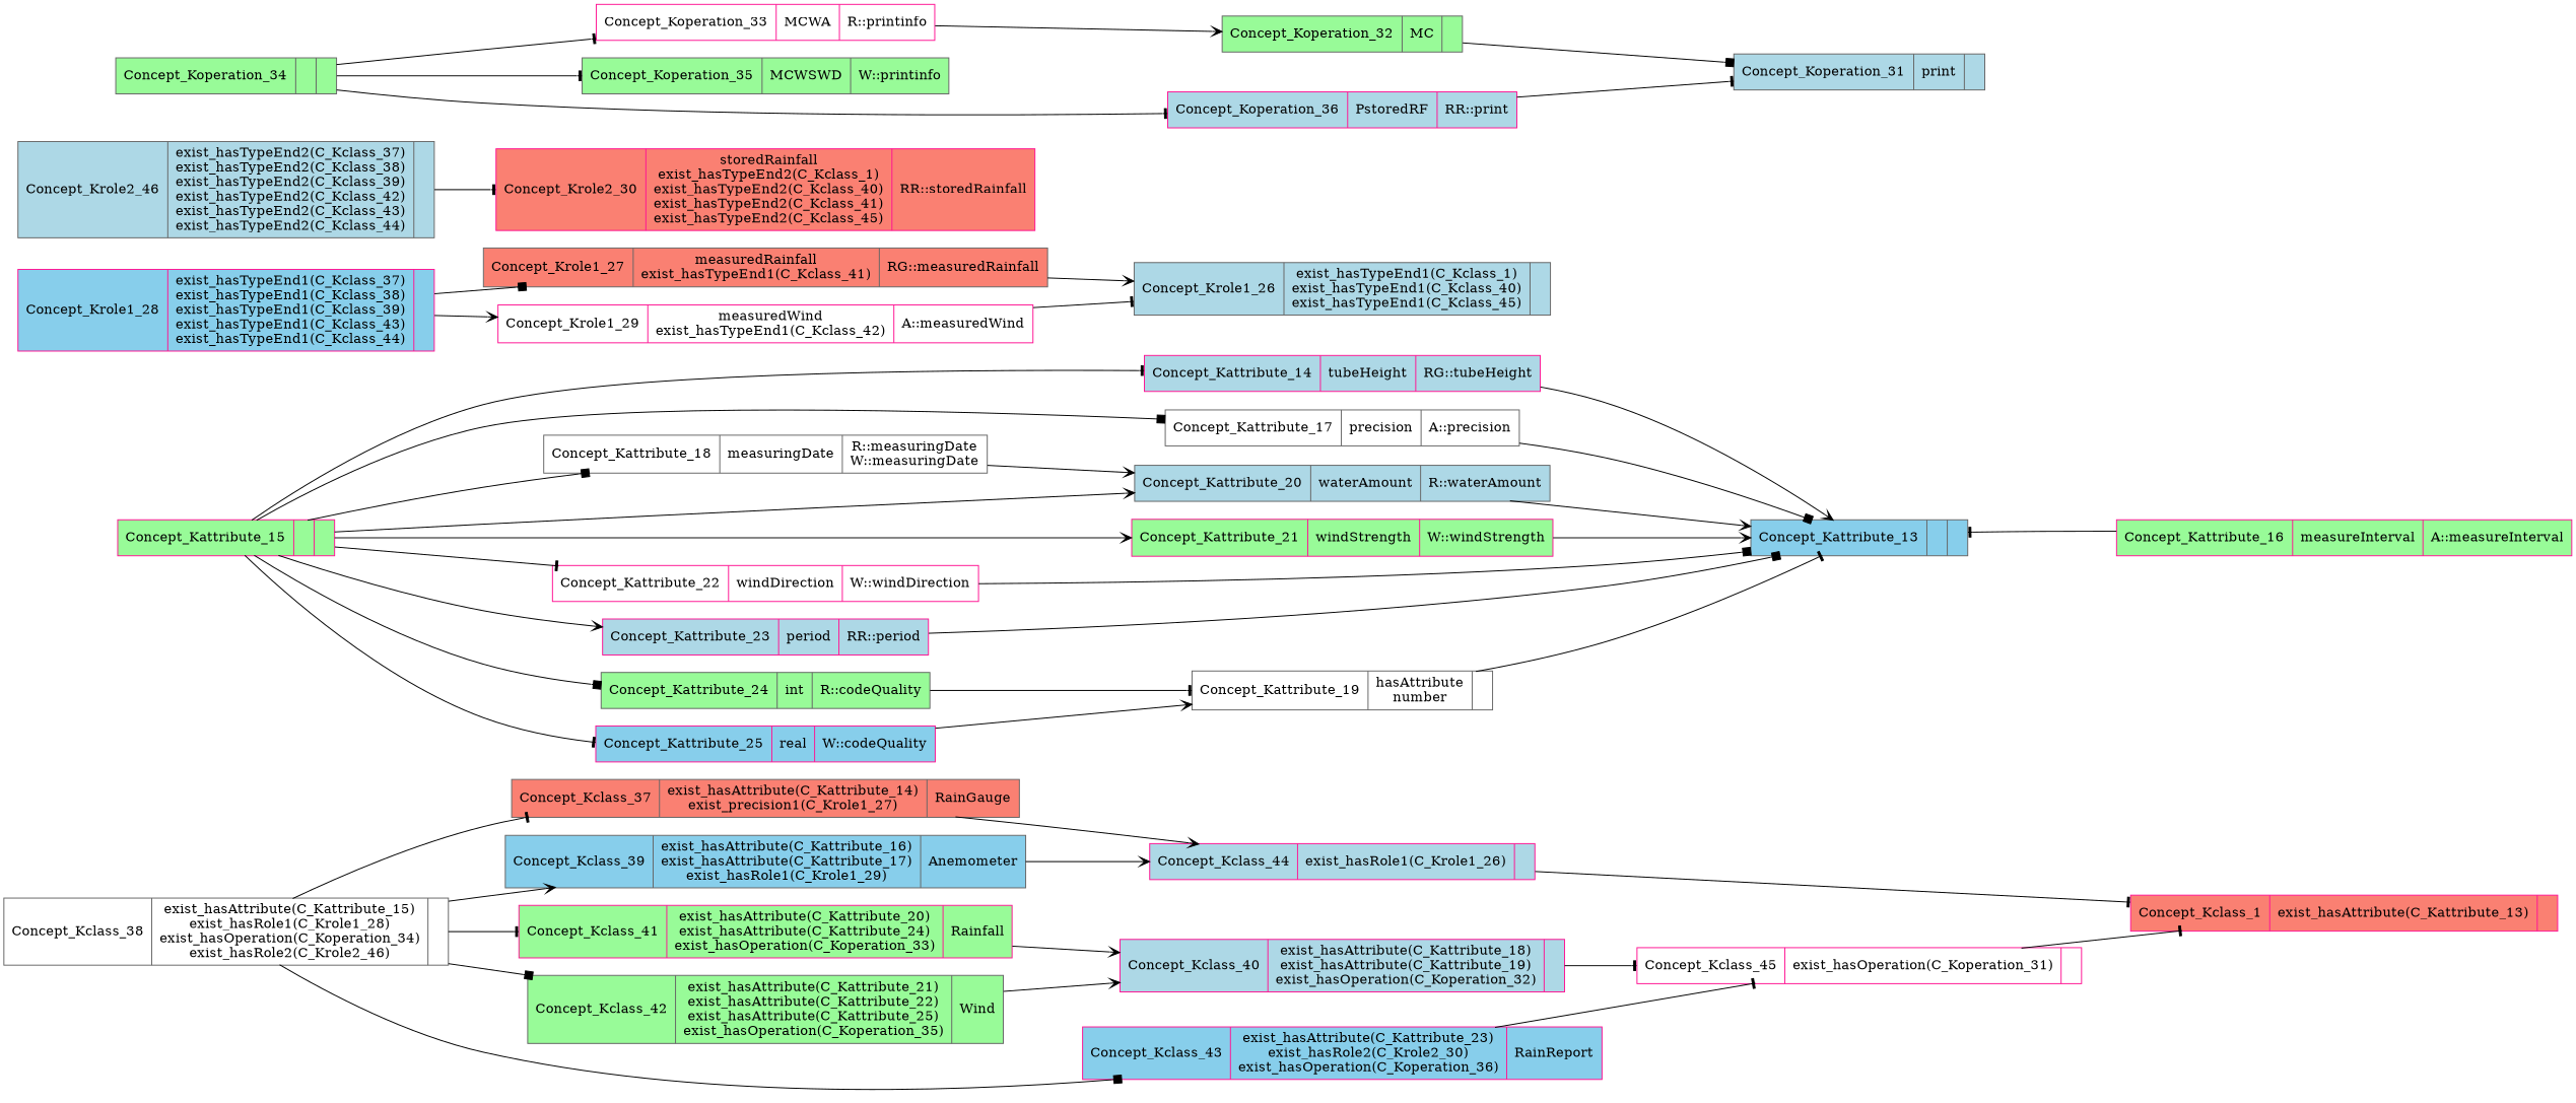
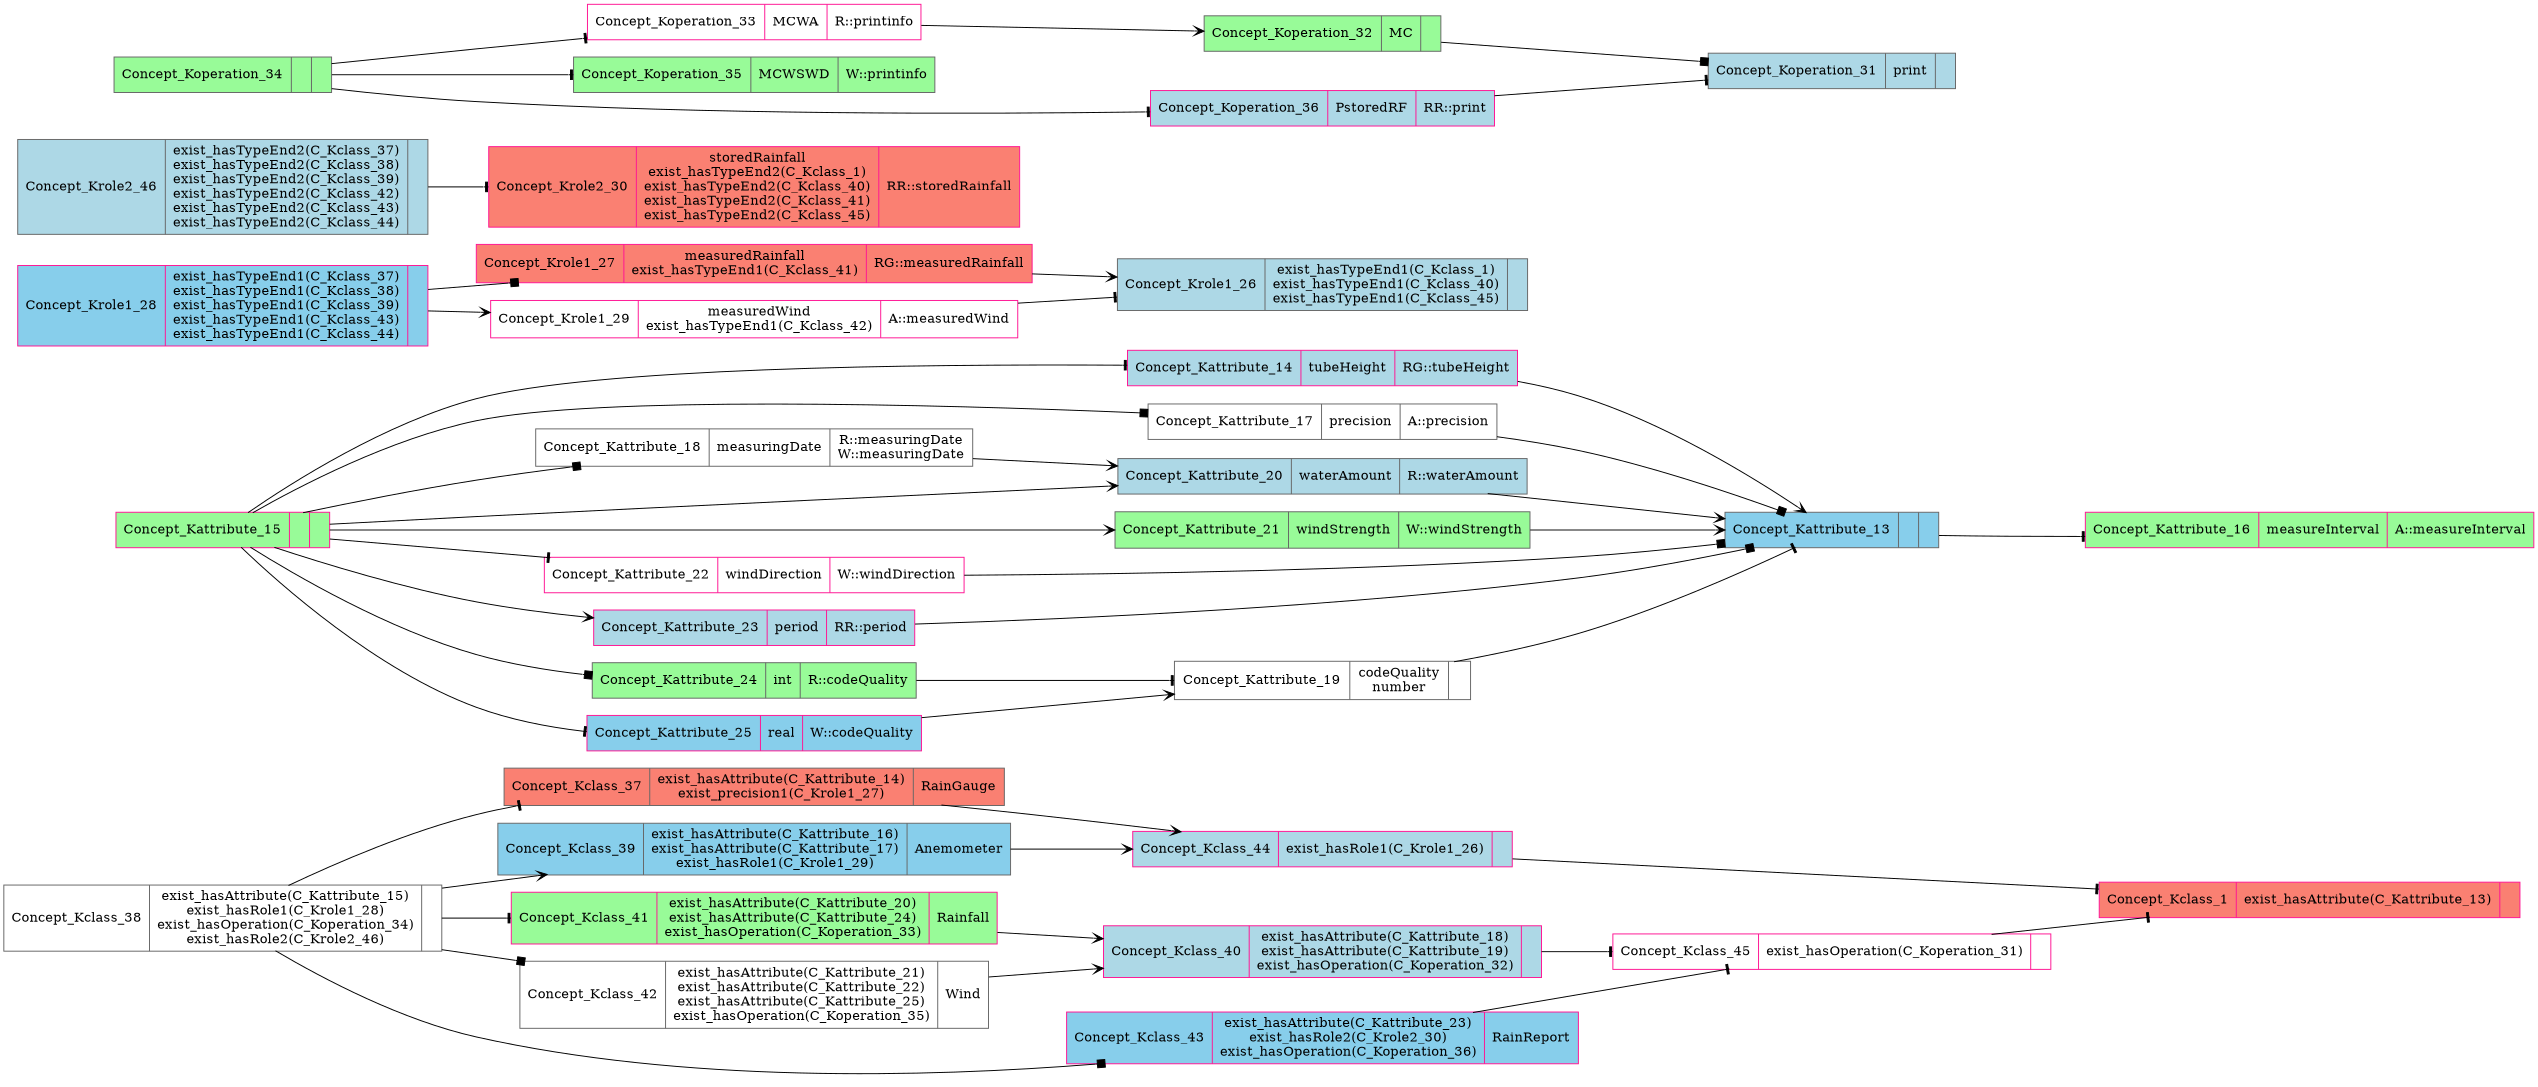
  digraph {
    rankdir=LR
    node [color=gray40 fillcolor=lightblue shape=record style=filled]
    edge [arrowhead=tee]
    n1 [color=deeppink fillcolor=salmon label="{Concept_Kclass_1|exist_hasAttribute(C_Kattribute_13)\n|}"]
    n2 [fillcolor=salmon label="{Concept_Kclass_37|exist_hasAttribute(C_Kattribute_14)\nexist_precision1(C_Krole1_27)\n|RainGauge\n}"]
    n3 [color=deeppink label="{Concept_Kclass_44|exist_hasRole1(C_Krole1_26)\n|}"]
    n4 [fillcolor=white label="{Concept_Kclass_38|exist_hasAttribute(C_Kattribute_15)\nexist_hasRole1(C_Krole1_28)\nexist_hasOperation(C_Koperation_34)\nexist_hasRole2(C_Krole2_46)\n|}"]
    n5 [fillcolor=skyblue label="{Concept_Kclass_39|exist_hasAttribute(C_Kattribute_16)\nexist_hasAttribute(C_Kattribute_17)\nexist_hasRole1(C_Krole1_29)\n|Anemometer\n}"]
    n6 [color=deeppink fillcolor=palegreen label="{Concept_Kclass_41|exist_hasAttribute(C_Kattribute_20)\nexist_hasAttribute(C_Kattribute_24)\nexist_hasOperation(C_Koperation_33)\n|Rainfall\n}"]
-   n7 [fillcolor=palegreen label="{Concept_Kclass_42|exist_hasAttribute(C_Kattribute_21)\nexist_hasAttribute(C_Kattribute_22)\nexist_hasAttribute(C_Kattribute_25)\nexist_hasOperation(C_Koperation_35)\n|Wind\n}"]
+   n7 [fillcolor=white label="{Concept_Kclass_42|exist_hasAttribute(C_Kattribute_21)\nexist_hasAttribute(C_Kattribute_22)\nexist_hasAttribute(C_Kattribute_25)\nexist_hasOperation(C_Koperation_35)\n|Wind\n}"]
    n8 [color=deeppink fillcolor=skyblue label="{Concept_Kclass_43|exist_hasAttribute(C_Kattribute_23)\nexist_hasRole2(C_Krole2_30)\nexist_hasOperation(C_Koperation_36)\n|RainReport\n}"]
    n9 [color=deeppink label="{Concept_Kclass_40|exist_hasAttribute(C_Kattribute_18)\nexist_hasAttribute(C_Kattribute_19)\nexist_hasOperation(C_Koperation_32)\n|}"]
    n10 [color=deeppink fillcolor=white label="{Concept_Kclass_45|exist_hasOperation(C_Koperation_31)\n|}"]
    n11 [fillcolor=skyblue label="{Concept_Kattribute_13||}"]
    n12 [color=deeppink label="{Concept_Kattribute_14|tubeHeight\n|RG::tubeHeight\n}"]
    n13 [color=deeppink fillcolor=palegreen label="{Concept_Kattribute_15||}"]
    n14 [color=deeppink fillcolor=palegreen label="{Concept_Kattribute_16|measureInterval\n|A::measureInterval\n}"]
    n15 [fillcolor=white label="{Concept_Kattribute_17|precision\n|A::precision\n}"]
    n16 [fillcolor=white label="{Concept_Kattribute_18|measuringDate\n|R::measuringDate\nW::measuringDate\n}"]
    n17 [label="{Concept_Kattribute_20|waterAmount\n|R::waterAmount\n}"]
-   n18 [color=deeppink fillcolor=palegreen label="{Concept_Kattribute_21|windStrength\n|W::windStrength\n}"]
+   n18 [fillcolor=palegreen label="{Concept_Kattribute_21|windStrength\n|W::windStrength\n}"]
    n19 [color=deeppink fillcolor=white label="{Concept_Kattribute_22|windDirection\n|W::windDirection\n}"]
    n20 [color=deeppink label="{Concept_Kattribute_23|period\n|RR::period\n}"]
    n21 [fillcolor=palegreen label="{Concept_Kattribute_24|int\n|R::codeQuality\n}"]
    n22 [color=deeppink fillcolor=skyblue label="{Concept_Kattribute_25|real\n|W::codeQuality\n}"]
-   n23 [fillcolor=white label="{Concept_Kattribute_19|hasAttribute\nnumber\n|}"]
+   n23 [fillcolor=white label="{Concept_Kattribute_19|codeQuality\nnumber\n|}"]
    n24 [label="{Concept_Krole1_26|exist_hasTypeEnd1(C_Kclass_1)\nexist_hasTypeEnd1(C_Kclass_40)\nexist_hasTypeEnd1(C_Kclass_45)\n|}"]
-   n25 [fillcolor=salmon label="{Concept_Krole1_27|measuredRainfall\nexist_hasTypeEnd1(C_Kclass_41)\n|RG::measuredRainfall\n}"]
+   n25 [color=deeppink fillcolor=salmon label="{Concept_Krole1_27|measuredRainfall\nexist_hasTypeEnd1(C_Kclass_41)\n|RG::measuredRainfall\n}"]
    n26 [color=deeppink fillcolor=skyblue label="{Concept_Krole1_28|exist_hasTypeEnd1(C_Kclass_37)\nexist_hasTypeEnd1(C_Kclass_38)\nexist_hasTypeEnd1(C_Kclass_39)\nexist_hasTypeEnd1(C_Kclass_43)\nexist_hasTypeEnd1(C_Kclass_44)\n|}"]
    n27 [color=deeppink fillcolor=white label="{Concept_Krole1_29|measuredWind\nexist_hasTypeEnd1(C_Kclass_42)\n|A::measuredWind\n}"]
    n28 [color=deeppink fillcolor=salmon label="{Concept_Krole2_30|storedRainfall\nexist_hasTypeEnd2(C_Kclass_1)\nexist_hasTypeEnd2(C_Kclass_40)\nexist_hasTypeEnd2(C_Kclass_41)\nexist_hasTypeEnd2(C_Kclass_45)\n|RR::storedRainfall\n}"]
    n29 [label="{Concept_Krole2_46|exist_hasTypeEnd2(C_Kclass_37)\nexist_hasTypeEnd2(C_Kclass_38)\nexist_hasTypeEnd2(C_Kclass_39)\nexist_hasTypeEnd2(C_Kclass_42)\nexist_hasTypeEnd2(C_Kclass_43)\nexist_hasTypeEnd2(C_Kclass_44)\n|}"]
    n30 [label="{Concept_Koperation_31|print\n|}"]
    n31 [fillcolor=palegreen label="{Concept_Koperation_32|MC\n|}"]
    n32 [color=deeppink fillcolor=white label="{Concept_Koperation_33|MCWA\n|R::printinfo\n}"]
    n33 [fillcolor=palegreen label="{Concept_Koperation_34||}"]
    n34 [fillcolor=palegreen label="{Concept_Koperation_35|MCWSWD\n|W::printinfo\n}"]
    n35 [color=deeppink label="{Concept_Koperation_36|PstoredRF\n|RR::print\n}"]
    subgraph sub_1 {
      label=Kclass
      n1
      n2
      n3
      n4
      n5
      n6
      n7
      n8
      n9
      n10
    }
    subgraph sub_2 {
      label=Kattribute
      n11
      n12
      n13
      n14
      n15
      n16
      n17
      n18
      n19
      n20
      n21
      n22
      n23
    }
    subgraph sub_3 {
      label=Krole1
      n24
      n25
      n26
      n27
    }
    subgraph sub_4 {
      label=Krole2
      n28
      n29
    }
    subgraph sub_5 {
      label=Koperation
      n30
      n31
      n32
      n33
      n34
      n35
    }
    n2 -> n3 [arrowhead=vee]
    n3 -> n1
    n4 -> n2
    n4 -> n5 [arrowhead=vee]
    n4 -> n6
    n4 -> n7 [arrowhead=box]
    n4 -> n8 [arrowhead=box]
    n5 -> n3 [arrowhead=vee]
    n6 -> n9 [arrowhead=vee]
    n7 -> n9 [arrowhead=vee]
    n8 -> n10
    n9 -> n10
    n10 -> n1
    n12 -> n11 [arrowhead=vee]
    n13 -> n12
    n13 -> n15 [arrowhead=box]
    n13 -> n16 [arrowhead=box]
    n13 -> n17 [arrowhead=vee]
    n13 -> n18 [arrowhead=vee]
    n13 -> n19
    n13 -> n20 [arrowhead=vee]
    n13 -> n21 [arrowhead=box]
    n13 -> n22
-   n14 -> n11
+   n11 -> n14
    n15 -> n11 [arrowhead=box]
    n16 -> n17 [arrowhead=vee]
    n17 -> n11 [arrowhead=vee]
    n18 -> n11 [arrowhead=vee]
    n19 -> n11 [arrowhead=box]
    n20 -> n11 [arrowhead=box]
    n21 -> n23
    n22 -> n23 [arrowhead=vee]
    n23 -> n11
    n25 -> n24 [arrowhead=vee]
    n26 -> n25 [arrowhead=box]
    n26 -> n27 [arrowhead=vee]
    n27 -> n24
    n29 -> n28
    n31 -> n30 [arrowhead=box]
    n32 -> n31 [arrowhead=vee]
    n33 -> n32
    n33 -> n34
    n33 -> n35
    n35 -> n30
  }
